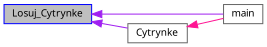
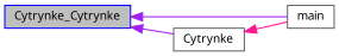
  digraph {
    fontname="Noto Sans"
    rankdir=LR
    node [color=gray40 fillcolor=white fontname="Noto Sans" fontsize=10 shape=record style=filled]
    edge [color=purple dir=back fontname="Noto Sans" fontsize=10 labelfontname=Helvetica labelfontsize=10 style=solid]
-   n1 [color=blue fillcolor=grey75 fontcolor=black height=0.2 label=Losuj_Cytrynke width=0.4]
+   n1 [color=blue fillcolor=grey75 fontcolor=black height=0.2 label=Cytrynke_Cytrynke width=0.4]
    n2 [height=0.2 label=main width=0.4]
    n3 [height=0.2 label=Cytrynke width=0.4]
    n1 -> n2
    n1 -> n3
    n3 -> n2 [color=deeppink]
  }
